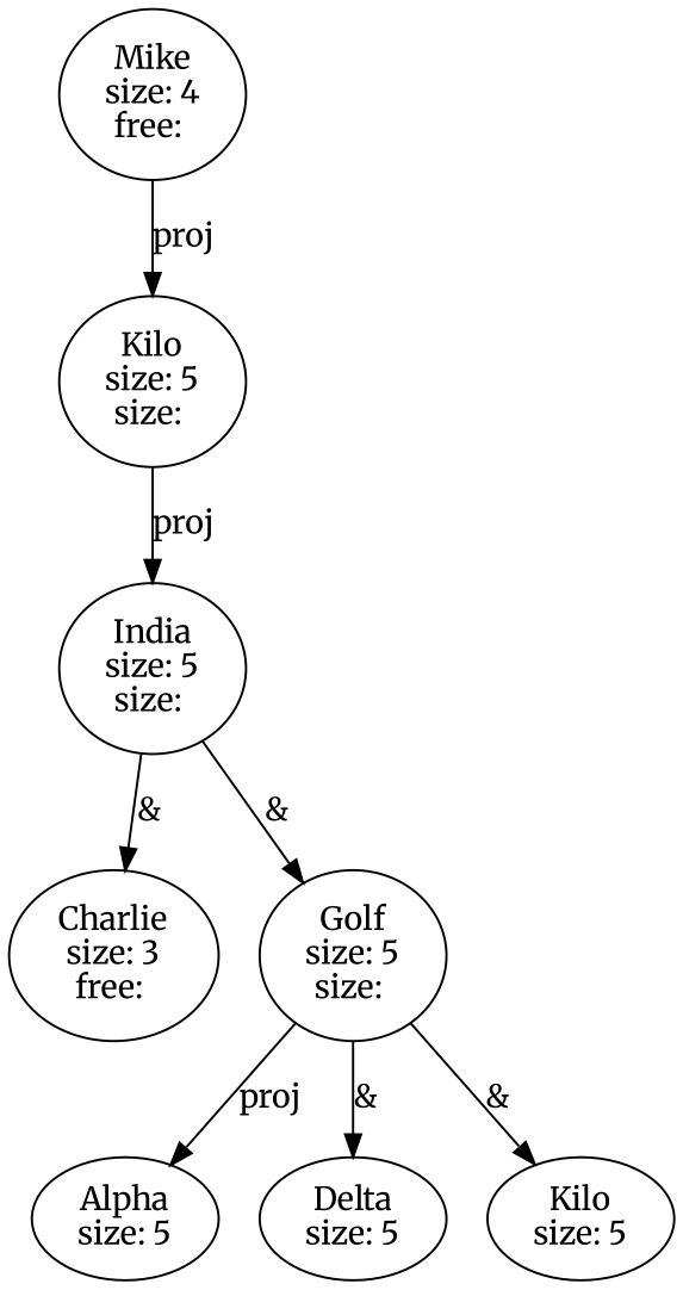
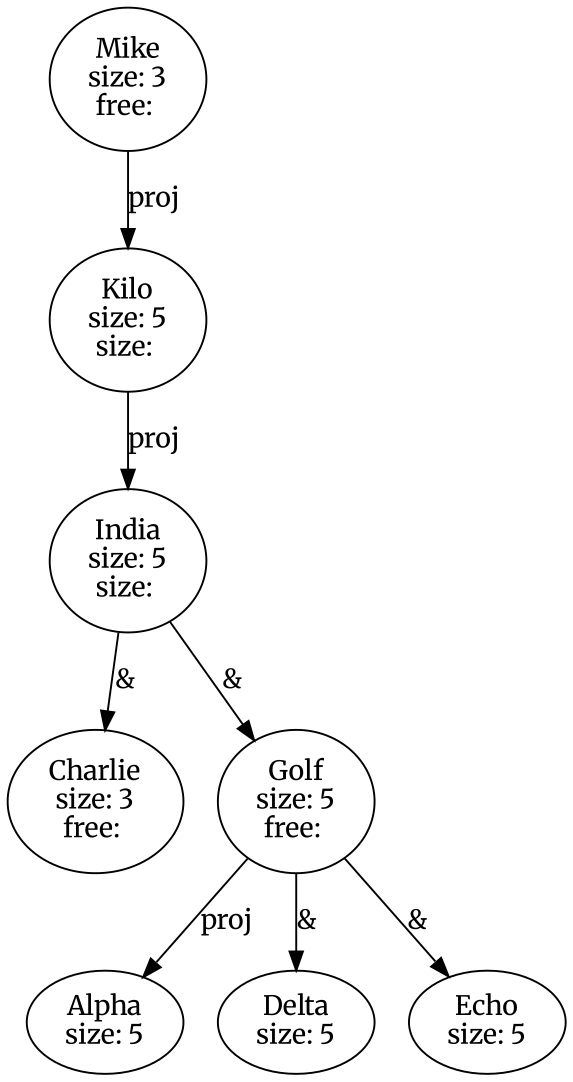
  digraph {
    fontname=Merriweather
    node [fontname=Merriweather]
    edge [fontname=Merriweather]
    n1 [label="Alpha\nsize: 5"]
    n2 [label="Charlie\nsize: 3\nfree: "]
    n3 [label="Delta\nsize: 5"]
-   n4 [label="Kilo\nsize: 5"]
-   n5 [label="Golf\nsize: 5\nsize: "]
+   n4 [label="Echo\nsize: 5"]
+   n5 [label="Golf\nsize: 5\nfree: "]
    n6 [label="India\nsize: 5\nsize: "]
    n7 [label="Kilo\nsize: 5\nsize: "]
-   n8 [label="Mike\nsize: 4\nfree: "]
+   n8 [label="Mike\nsize: 3\nfree: "]
    n5 -> n1 [label=proj]
    n5 -> n3 [label="&"]
    n5 -> n4 [label="&"]
    n6 -> n2 [label="&"]
    n6 -> n5 [label="&"]
    n7 -> n6 [label=proj]
    n8 -> n7 [label=proj]
  }
